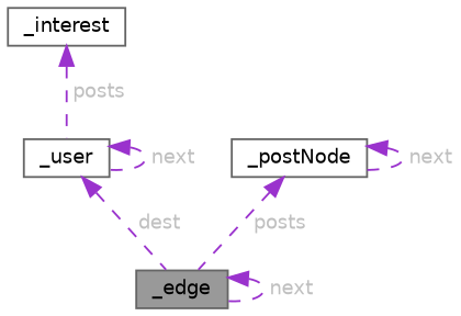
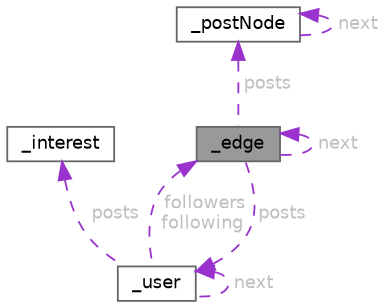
  digraph {
    node [color=gray40 fillcolor=white fontname=Helvetica fontsize=10 shape=box style=filled]
    edge [color=darkorchid3 dir=back fontcolor=grey fontname=Helvetica fontsize=10 labelfontname=Helvetica labelfontsize=10 style=dashed]
    n1 [fillcolor=grey60 fontcolor=black height=0.2 label=_edge width=0.4]
    n2 [height=0.2 label=_user width=0.4]
    n3 [height=0.2 label=_postNode width=0.4]
    n4 [height=0.2 label=_interest width=0.4]
    n1 -> n1 [label=" next"]
-   n2 -> n1 [label=" dest"]
+   n1 -> n2 [label=" followers\nfollowing"]
+   n2 -> n1 [label=" posts"]
    n2 -> n2 [label=" next"]
    n3 -> n1 [label=" posts"]
    n3 -> n3 [label=" next"]
    n4 -> n2 [label=" posts"]
  }
